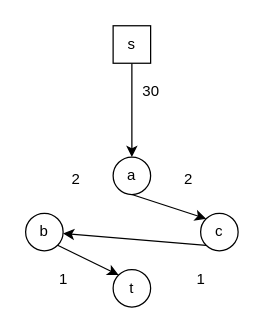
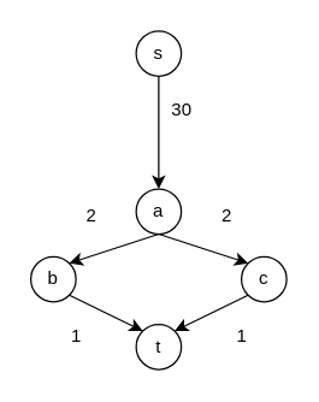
  <mxCell id="0" />
  <mxCell id="1" parent="0" />
  <mxCell id="2" style="edgeStyle=orthogonalEdgeStyle;rounded=0;orthogonalLoop=1;jettySize=auto;html=1;exitX=0.5;exitY=1;exitDx=0;exitDy=0;" edge="1" parent="1" source="3" target="11"><mxGeometry relative="1" as="geometry" /></mxCell>
- <mxCell id="3" value="s" style="whiteSpace=wrap;html=1;aspect=fixed;rounded=0;" vertex="1" parent="1"><mxGeometry x="90" y="20" width="30" height="30" as="geometry" /></mxCell>
- <mxCell id="4" style="rounded=0;orthogonalLoop=1;jettySize=auto;html=1;exitX=0;exitY=1;exitDx=0;exitDy=0;" edge="1" parent="1" source="5" target="7"><mxGeometry relative="1" as="geometry" /></mxCell>
+ <mxCell id="3" value="s" style="ellipse;whiteSpace=wrap;html=1;aspect=fixed;" vertex="1" parent="1"><mxGeometry x="90" y="20" width="30" height="30" as="geometry" /></mxCell>
+ <mxCell id="4" style="rounded=0;orthogonalLoop=1;jettySize=auto;html=1;exitX=0;exitY=1;exitDx=0;exitDy=0;entryX=1;entryY=0;entryDx=0;entryDy=0;" edge="1" parent="1" source="5" target="8"><mxGeometry relative="1" as="geometry" /></mxCell>
  <mxCell id="5" value="c" style="ellipse;whiteSpace=wrap;html=1;aspect=fixed;" vertex="1" parent="1"><mxGeometry x="160" y="170" width="30" height="30" as="geometry" /></mxCell>
  <mxCell id="6" style="rounded=0;orthogonalLoop=1;jettySize=auto;html=1;exitX=1;exitY=1;exitDx=0;exitDy=0;entryX=0;entryY=0;entryDx=0;entryDy=0;" edge="1" parent="1" source="7" target="8"><mxGeometry relative="1" as="geometry" /></mxCell>
  <mxCell id="7" value="b" style="ellipse;whiteSpace=wrap;html=1;aspect=fixed;" vertex="1" parent="1"><mxGeometry x="20" y="170" width="30" height="30" as="geometry" /></mxCell>
  <mxCell id="8" value="t" style="ellipse;whiteSpace=wrap;html=1;aspect=fixed;" vertex="1" parent="1"><mxGeometry x="90" y="215" width="30" height="30" as="geometry" /></mxCell>
+ <mxCell id="9" style="rounded=0;orthogonalLoop=1;jettySize=auto;html=1;exitX=0.5;exitY=1;exitDx=0;exitDy=0;entryX=1;entryY=0;entryDx=0;entryDy=0;" edge="1" parent="1" source="11" target="7"><mxGeometry relative="1" as="geometry" /></mxCell>
  <mxCell id="10" style="rounded=0;orthogonalLoop=1;jettySize=auto;html=1;exitX=0.5;exitY=1;exitDx=0;exitDy=0;entryX=0;entryY=0;entryDx=0;entryDy=0;" edge="1" parent="1" source="11" target="5"><mxGeometry relative="1" as="geometry" /></mxCell>
  <mxCell id="11" value="a" style="ellipse;whiteSpace=wrap;html=1;aspect=fixed;" vertex="1" parent="1"><mxGeometry x="90" y="125" width="30" height="30" as="geometry" /></mxCell>
  <mxCell id="12" value="30" style="text;html=1;align=center;verticalAlign=middle;resizable=0;points=[];autosize=1;strokeColor=none;fillColor=none;" vertex="1" parent="1"><mxGeometry x="100" y="58" width="40" height="30" as="geometry" /></mxCell>
  <mxCell id="13" value="2" style="text;html=1;align=center;verticalAlign=middle;resizable=0;points=[];autosize=1;strokeColor=none;fillColor=none;" vertex="1" parent="1"><mxGeometry x="45" y="128" width="30" height="30" as="geometry" /></mxCell>
  <mxCell id="14" value="2" style="text;html=1;align=center;verticalAlign=middle;resizable=0;points=[];autosize=1;strokeColor=none;fillColor=none;" vertex="1" parent="1"><mxGeometry x="135" y="128" width="30" height="30" as="geometry" /></mxCell>
  <mxCell id="15" value="1" style="text;html=1;align=center;verticalAlign=middle;resizable=0;points=[];autosize=1;strokeColor=none;fillColor=none;" vertex="1" parent="1"><mxGeometry x="145" y="208" width="30" height="30" as="geometry" /></mxCell>
  <mxCell id="16" value="1" style="text;html=1;align=center;verticalAlign=middle;resizable=0;points=[];autosize=1;strokeColor=none;fillColor=none;" vertex="1" parent="1"><mxGeometry x="35" y="208" width="30" height="30" as="geometry" /></mxCell>
